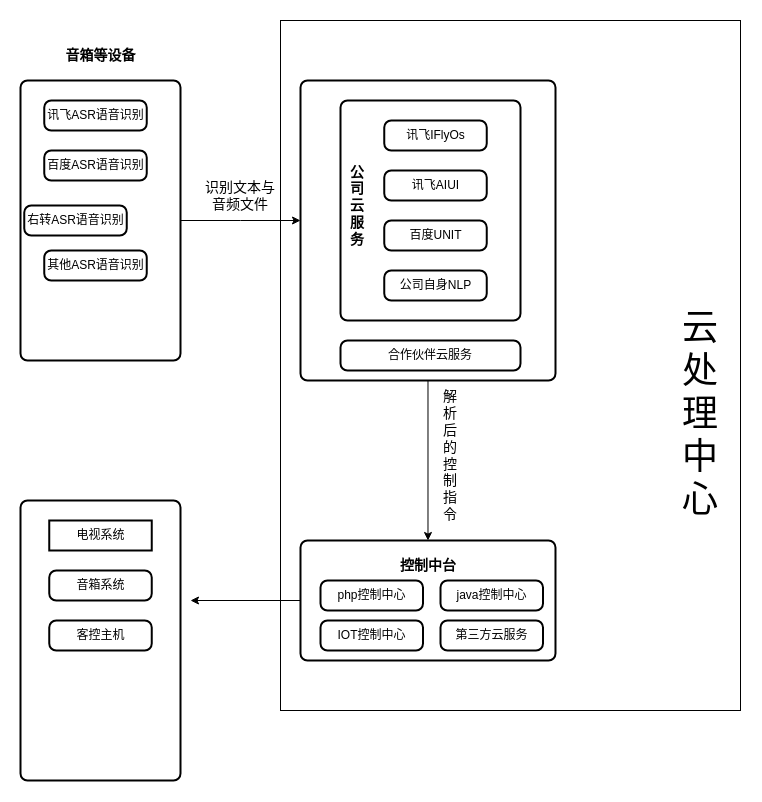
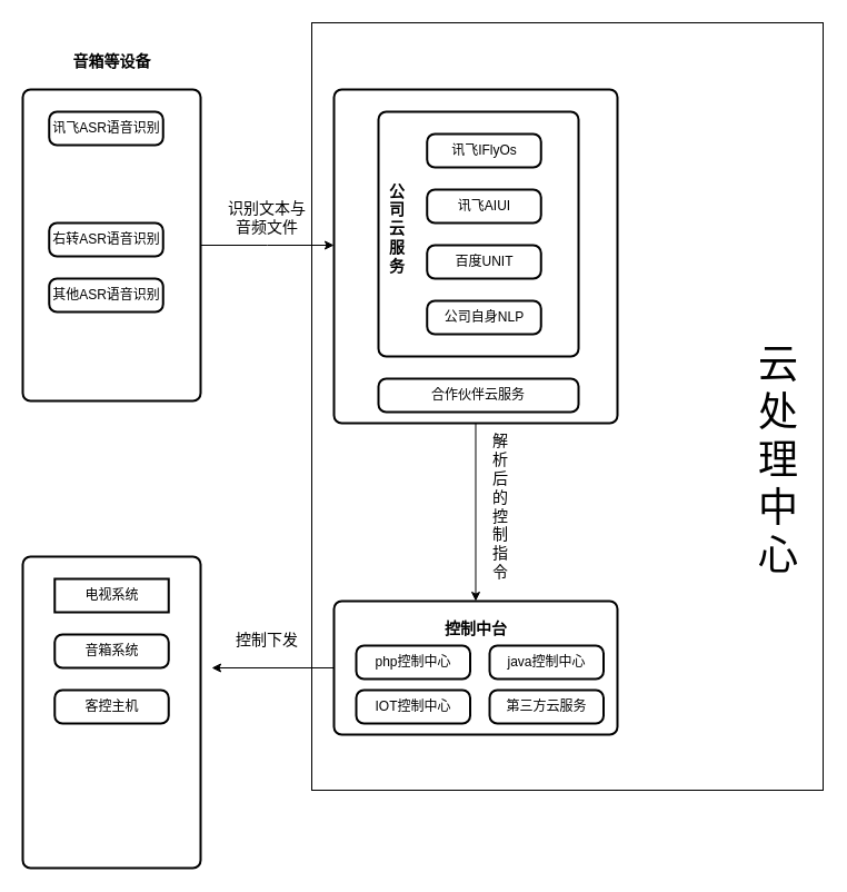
  <mxCell id="0" />
  <mxCell id="1" parent="0" />
  <mxCell id="2" value="" style="rounded=0;whiteSpace=wrap;html=1;" vertex="1" parent="1"><mxGeometry x="280" y="20" width="460" height="690" as="geometry" /></mxCell>
  <mxCell id="3" style="edgeStyle=orthogonalEdgeStyle;rounded=0;orthogonalLoop=1;jettySize=auto;html=1;fontSize=14;entryX=0.5;entryY=0;entryDx=0;entryDy=0;" parent="1" source="4" target="21" edge="1"><mxGeometry relative="1" as="geometry"><mxPoint x="427" y="500" as="targetPoint" /></mxGeometry></mxCell>
  <mxCell id="4" value="" style="rounded=1;whiteSpace=wrap;html=1;absoluteArcSize=1;arcSize=14;strokeWidth=2;" parent="1" vertex="1"><mxGeometry x="300" y="80" width="255" height="300" as="geometry" /></mxCell>
  <mxCell id="5" style="edgeStyle=orthogonalEdgeStyle;rounded=0;orthogonalLoop=1;jettySize=auto;html=1;fontSize=14;" parent="1" source="6" edge="1"><mxGeometry relative="1" as="geometry"><mxPoint x="300" y="220" as="targetPoint" /></mxGeometry></mxCell>
  <mxCell id="6" value="" style="rounded=1;whiteSpace=wrap;html=1;absoluteArcSize=1;arcSize=14;strokeWidth=2;" parent="1" vertex="1"><mxGeometry x="20" y="80" width="160" height="280" as="geometry" /></mxCell>
  <mxCell id="7" value="讯飞ASR语音识别" style="rounded=1;whiteSpace=wrap;html=1;absoluteArcSize=1;arcSize=14;strokeWidth=2;" parent="1" vertex="1"><mxGeometry x="43.75" y="100" width="102.5" height="30" as="geometry" /></mxCell>
  <mxCell id="8" value="&lt;font style=&quot;font-size: 14px;&quot;&gt;&lt;b&gt;音箱等设备&lt;/b&gt;&lt;/font&gt;" style="text;html=1;strokeColor=none;fillColor=none;align=center;verticalAlign=middle;whiteSpace=wrap;rounded=0;" parent="1" vertex="1"><mxGeometry x="62.5" y="40" width="75" height="30" as="geometry" /></mxCell>
- <mxCell id="9" value="百度ASR语音识别" style="rounded=1;whiteSpace=wrap;html=1;absoluteArcSize=1;arcSize=14;strokeWidth=2;" parent="1" vertex="1"><mxGeometry x="43.75" y="150" width="102.5" height="30" as="geometry" /></mxCell>
- <mxCell id="10" value="右转ASR语音识别" style="rounded=1;whiteSpace=wrap;html=1;absoluteArcSize=1;arcSize=14;strokeWidth=2;" parent="1" vertex="1"><mxGeometry x="23.75" y="205" width="102.5" height="30" as="geometry" /></mxCell>
+ <mxCell id="10" value="右转ASR语音识别" style="rounded=1;whiteSpace=wrap;html=1;absoluteArcSize=1;arcSize=14;strokeWidth=2;" parent="1" vertex="1"><mxGeometry x="43.75" y="200" width="102.5" height="30" as="geometry" /></mxCell>
  <mxCell id="11" value="其他ASR语音识别" style="rounded=1;whiteSpace=wrap;html=1;absoluteArcSize=1;arcSize=14;strokeWidth=2;" parent="1" vertex="1"><mxGeometry x="43.75" y="250" width="102.5" height="30" as="geometry" /></mxCell>
  <mxCell id="12" value="识别文本与音频文件" style="text;html=1;strokeColor=none;fillColor=none;align=center;verticalAlign=middle;whiteSpace=wrap;rounded=0;fontSize=14;" parent="1" vertex="1"><mxGeometry x="200" y="180" width="80" height="30" as="geometry" /></mxCell>
  <mxCell id="13" value="" style="rounded=1;whiteSpace=wrap;html=1;absoluteArcSize=1;arcSize=14;strokeWidth=2;" parent="1" vertex="1"><mxGeometry x="340" y="100" width="180" height="220" as="geometry" /></mxCell>
  <mxCell id="14" value="讯飞IFlyOs" style="rounded=1;whiteSpace=wrap;html=1;absoluteArcSize=1;arcSize=14;strokeWidth=2;" parent="1" vertex="1"><mxGeometry x="383.75" y="120" width="102.5" height="30" as="geometry" /></mxCell>
  <mxCell id="15" value="讯飞AIUI" style="rounded=1;whiteSpace=wrap;html=1;absoluteArcSize=1;arcSize=14;strokeWidth=2;" parent="1" vertex="1"><mxGeometry x="383.75" y="170" width="102.5" height="30" as="geometry" /></mxCell>
  <mxCell id="16" value="百度UNIT" style="rounded=1;whiteSpace=wrap;html=1;absoluteArcSize=1;arcSize=14;strokeWidth=2;" parent="1" vertex="1"><mxGeometry x="383.75" y="220" width="102.5" height="30" as="geometry" /></mxCell>
  <mxCell id="17" value="公司自身NLP" style="rounded=1;whiteSpace=wrap;html=1;absoluteArcSize=1;arcSize=14;strokeWidth=2;" parent="1" vertex="1"><mxGeometry x="383.75" y="270" width="102.5" height="30" as="geometry" /></mxCell>
  <mxCell id="18" value="合作伙伴云服务" style="rounded=1;whiteSpace=wrap;html=1;absoluteArcSize=1;arcSize=14;strokeWidth=2;" parent="1" vertex="1"><mxGeometry x="340" y="340" width="180" height="30" as="geometry" /></mxCell>
  <mxCell id="19" value="&lt;font style=&quot;font-size: 14px;&quot;&gt;&lt;b&gt;公司云服务&lt;/b&gt;&lt;/font&gt;" style="text;html=1;strokeColor=none;fillColor=none;align=center;verticalAlign=middle;whiteSpace=wrap;rounded=0;" parent="1" vertex="1"><mxGeometry x="350" y="150" width="13.75" height="110" as="geometry" /></mxCell>
  <mxCell id="20" style="edgeStyle=orthogonalEdgeStyle;rounded=0;orthogonalLoop=1;jettySize=auto;html=1;fontSize=14;" parent="1" source="21" edge="1"><mxGeometry relative="1" as="geometry"><mxPoint x="190" y="600" as="targetPoint" /></mxGeometry></mxCell>
  <mxCell id="21" value="" style="rounded=1;whiteSpace=wrap;html=1;absoluteArcSize=1;arcSize=14;strokeWidth=2;" parent="1" vertex="1"><mxGeometry x="299.99" y="540" width="255" height="120" as="geometry" /></mxCell>
  <mxCell id="22" value="&lt;span style=&quot;font-size: 14px;&quot;&gt;&lt;b&gt;控制中台&lt;/b&gt;&lt;/span&gt;" style="text;html=1;strokeColor=none;fillColor=none;align=center;verticalAlign=middle;whiteSpace=wrap;rounded=0;" parent="1" vertex="1"><mxGeometry x="370" y="550" width="116.25" height="30" as="geometry" /></mxCell>
  <mxCell id="23" value="解析后的控制指令" style="text;html=1;strokeColor=none;fillColor=none;align=center;verticalAlign=middle;whiteSpace=wrap;rounded=0;fontSize=14;" parent="1" vertex="1"><mxGeometry x="440" y="430" width="20" height="50" as="geometry" /></mxCell>
+ <mxCell id="24" value="控制下发" style="text;html=1;strokeColor=none;fillColor=none;align=center;verticalAlign=middle;whiteSpace=wrap;rounded=0;fontSize=14;" parent="1" vertex="1"><mxGeometry x="210" y="560" width="60" height="30" as="geometry" /></mxCell>
  <mxCell id="25" value="" style="rounded=1;whiteSpace=wrap;html=1;absoluteArcSize=1;arcSize=14;strokeWidth=2;" parent="1" vertex="1"><mxGeometry x="20" y="500" width="160" height="280" as="geometry" /></mxCell>
  <mxCell id="26" value="电视系统" style="whiteSpace=wrap;html=1;absoluteArcSize=1;arcSize=14;strokeWidth=2;rounded=0;" parent="1" vertex="1"><mxGeometry x="48.75" y="520" width="102.5" height="30" as="geometry" /></mxCell>
  <mxCell id="27" value="音箱系统" style="rounded=1;whiteSpace=wrap;html=1;absoluteArcSize=1;arcSize=14;strokeWidth=2;" parent="1" vertex="1"><mxGeometry x="48.75" y="570" width="102.5" height="30" as="geometry" /></mxCell>
  <mxCell id="28" value="客控主机" style="rounded=1;whiteSpace=wrap;html=1;absoluteArcSize=1;arcSize=14;strokeWidth=2;" parent="1" vertex="1"><mxGeometry x="48.75" y="620" width="102.5" height="30" as="geometry" /></mxCell>
  <mxCell id="29" value="php控制中心" style="rounded=1;whiteSpace=wrap;html=1;absoluteArcSize=1;arcSize=14;strokeWidth=2;" parent="1" vertex="1"><mxGeometry x="320" y="580" width="102.5" height="30" as="geometry" /></mxCell>
  <mxCell id="30" value="java控制中心" style="rounded=1;whiteSpace=wrap;html=1;absoluteArcSize=1;arcSize=14;strokeWidth=2;" parent="1" vertex="1"><mxGeometry x="440" y="580" width="102.5" height="30" as="geometry" /></mxCell>
  <mxCell id="31" value="IOT控制中心" style="rounded=1;whiteSpace=wrap;html=1;absoluteArcSize=1;arcSize=14;strokeWidth=2;" parent="1" vertex="1"><mxGeometry x="320" y="620" width="102.5" height="30" as="geometry" /></mxCell>
  <mxCell id="32" value="第三方云服务" style="rounded=1;whiteSpace=wrap;html=1;absoluteArcSize=1;arcSize=14;strokeWidth=2;" parent="1" vertex="1"><mxGeometry x="440" y="620" width="102.5" height="30" as="geometry" /></mxCell>
  <mxCell id="33" value="&lt;font style=&quot;font-size: 36px;&quot;&gt;云处理中心&lt;/font&gt;" style="text;html=1;strokeColor=none;fillColor=none;align=center;verticalAlign=middle;whiteSpace=wrap;rounded=0;rotation=0;" vertex="1" parent="1"><mxGeometry x="670" y="300" width="60" height="225" as="geometry" /></mxCell>
